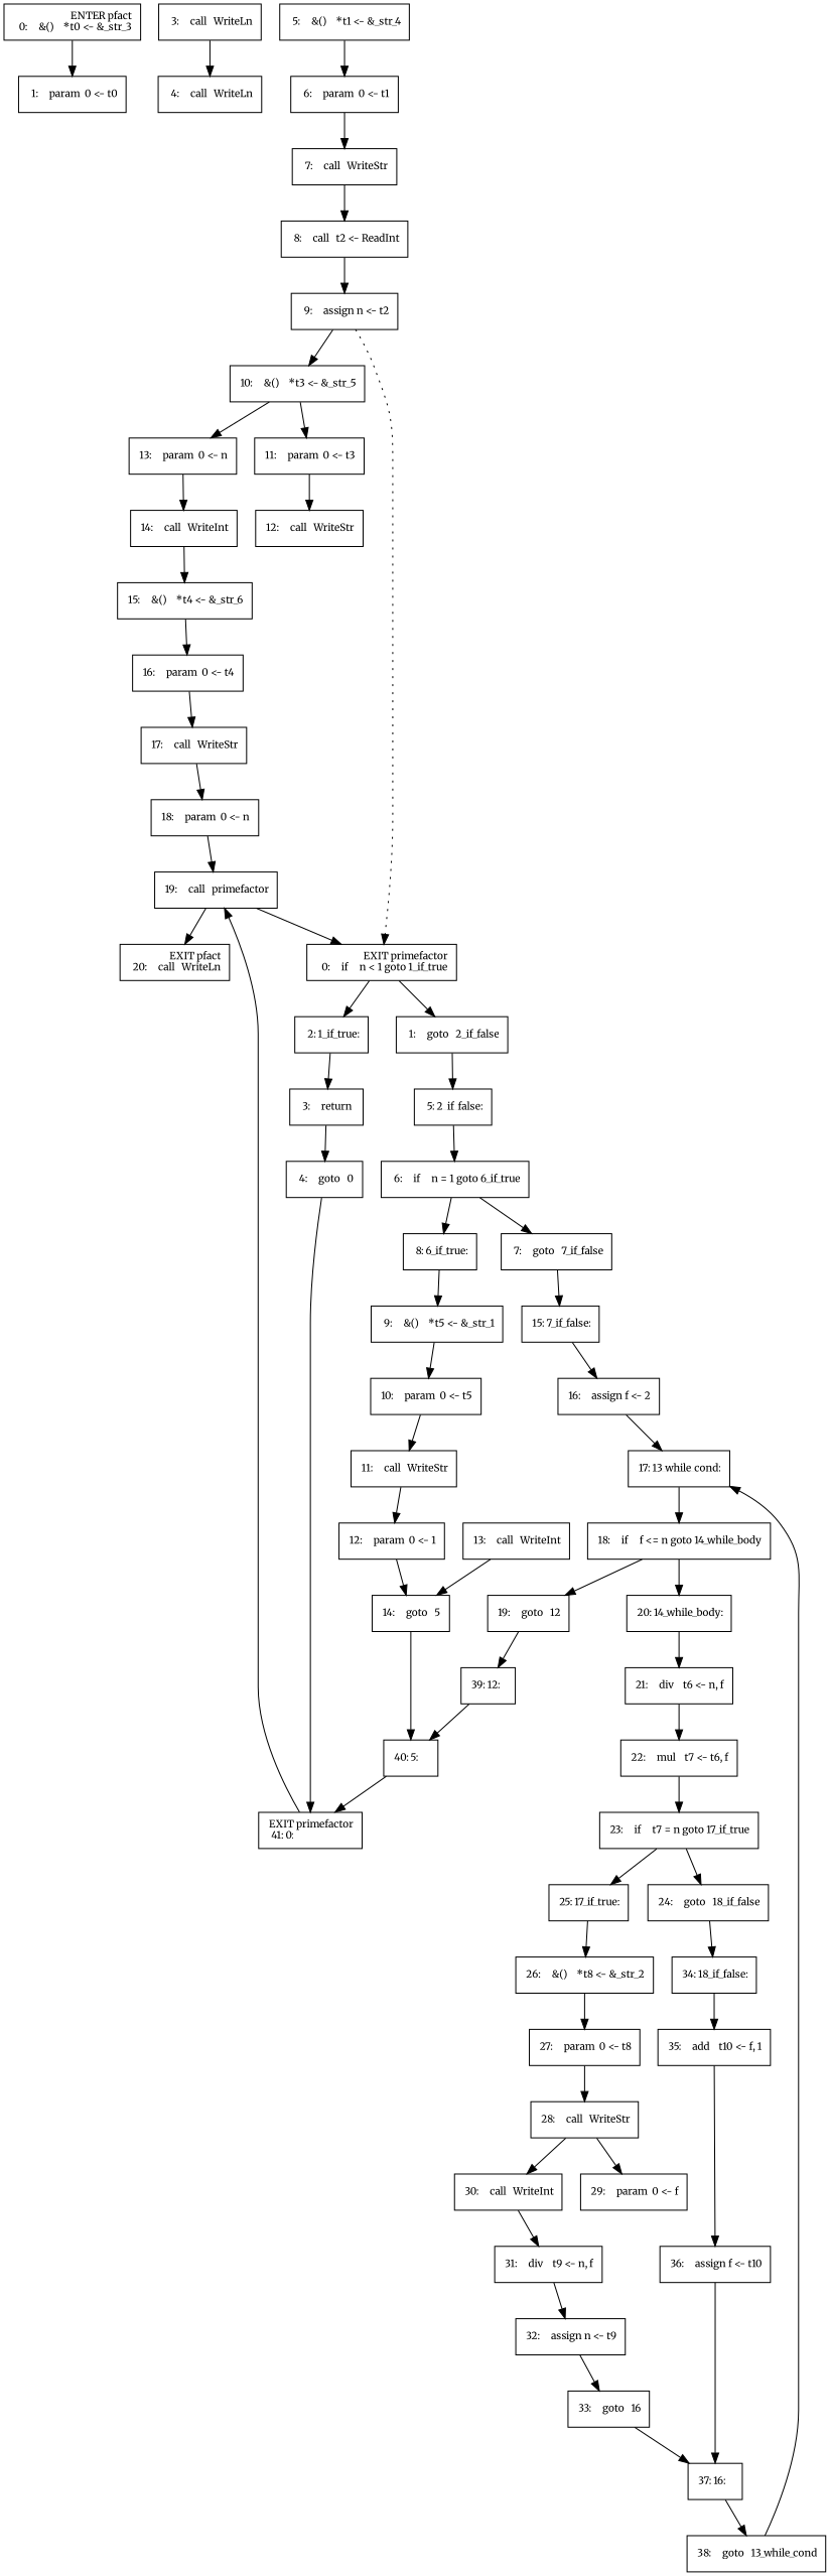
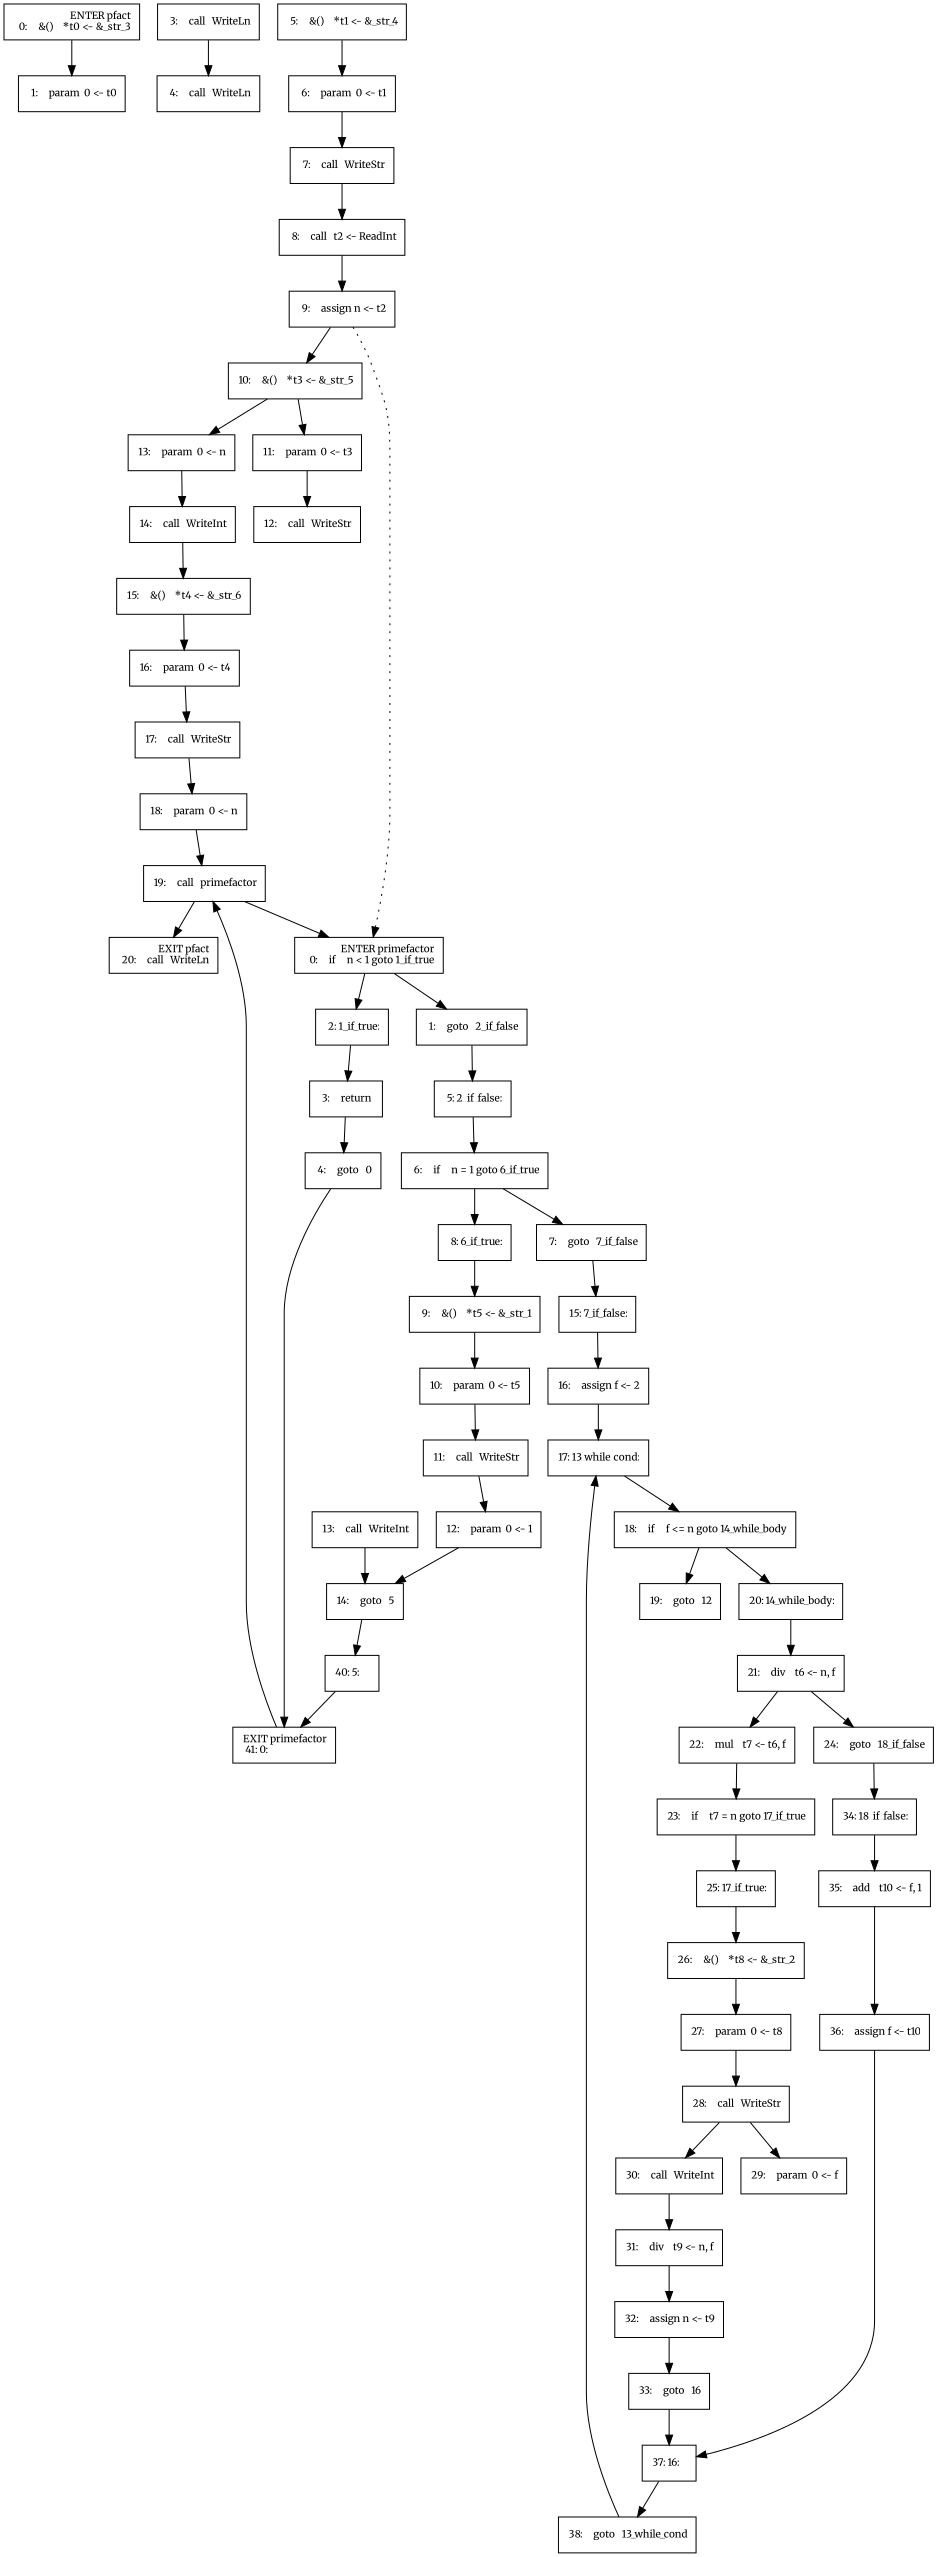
  digraph {
    fontname=Merriweather
    fontsize=10
    node [fontname=Merriweather fontsize=10 shape=box]
    edge [fontname=Merriweather fontsize=10]
    n1 [label=" ENTER pfact\r   0:     &()    *t0 <- &_str_3\l"]
    n2 [label="  1:     param  0 <- t0\l"]
    n3 [label="  3:     call   WriteLn\l"]
    n4 [label="  4:     call   WriteLn\l"]
    n5 [label="  5:     &()    *t1 <- &_str_4\l"]
    n6 [label="  6:     param  0 <- t1\l"]
    n7 [label="  7:     call   WriteStr\l"]
    n8 [label="  8:     call   t2 <- ReadInt\l"]
    n9 [label="  9:     assign n <- t2\l"]
    n10 [label=" 10:     &()    *t3 <- &_str_5\l"]
-   n11 [label=" EXIT primefactor\r   0:     if     n < 1 goto 1_if_true\l"]
+   n11 [label=" ENTER primefactor\r   0:     if     n < 1 goto 1_if_true\l"]
    n12 [label=" 11:     param  0 <- t3\l"]
    n13 [label=" 13:     param  0 <- n\l"]
    n14 [label="  2: 1_if_true:\l"]
    n15 [label="  1:     goto   2_if_false\l"]
    n16 [label=" 12:     call   WriteStr\l"]
    n17 [label="  3:     return \l"]
    n18 [label="  5: 2_if_false:\l"]
    n19 [label=" 14:     call   WriteInt\l"]
    n20 [label=" 15:     &()    *t4 <- &_str_6\l"]
    n21 [label=" 16:     param  0 <- t4\l"]
    n22 [label=" 17:     call   WriteStr\l"]
    n23 [label=" 18:     param  0 <- n\l"]
    n24 [label=" 19:     call   primefactor\l"]
    n25 [label=" EXIT pfact\r  20:     call   WriteLn\l"]
    n26 [label="  4:     goto   0\l"]
    n27 [label="  6:     if     n = 1 goto 6_if_true\l"]
    n28 [label="  8: 6_if_true:\l"]
    n29 [label="  7:     goto   7_if_false\l"]
    n30 [label=" EXIT primefactor\r  41: 0:\l"]
    n31 [label="  9:     &()    *t5 <- &_str_1\l"]
    n32 [label=" 15: 7_if_false:\l"]
    n33 [label=" 10:     param  0 <- t5\l"]
    n34 [label=" 16:     assign f <- 2\l"]
    n35 [label=" 17: 13_while_cond:\l"]
    n36 [label=" 11:     call   WriteStr\l"]
    n37 [label=" 12:     param  0 <- 1\l"]
    n38 [label=" 14:     goto   5\l"]
    n39 [label=" 13:     call   WriteInt\l"]
    n40 [label=" 40: 5:\l"]
    n41 [label=" 18:     if     f <= n goto 14_while_body\l"]
    n42 [label=" 20: 14_while_body:\l"]
    n43 [label=" 19:     goto   12\l"]
    n44 [label=" 21:     div    t6 <- n, f\l"]
-   n45 [label=" 39: 12:\l"]
    n46 [label=" 22:     mul    t7 <- t6, f\l"]
    n47 [label=" 23:     if     t7 = n goto 17_if_true\l"]
    n48 [label=" 25: 17_if_true:\l"]
    n49 [label=" 24:     goto   18_if_false\l"]
    n50 [label=" 26:     &()    *t8 <- &_str_2\l"]
    n51 [label=" 34: 18_if_false:\l"]
    n52 [label=" 27:     param  0 <- t8\l"]
    n53 [label=" 35:     add    t10 <- f, 1\l"]
    n54 [label=" 36:     assign f <- t10\l"]
    n55 [label=" 28:     call   WriteStr\l"]
    n56 [label=" 29:     param  0 <- f\l"]
    n57 [label=" 30:     call   WriteInt\l"]
    n58 [label=" 31:     div    t9 <- n, f\l"]
    n59 [label=" 32:     assign n <- t9\l"]
    n60 [label=" 33:     goto   16\l"]
    n61 [label=" 37: 16:\l"]
    n62 [label=" 38:     goto   13_while_cond\l"]
    n1 -> n2
    n3 -> n4
    n5 -> n6
    n6 -> n7
    n7 -> n8
    n8 -> n9
    n9 -> n10
    n9 -> n11 [style=dotted]
    n10 -> n12
    n10 -> n13
    n11 -> n14
    n11 -> n15
    n12 -> n16
    n13 -> n19
    n14 -> n17
    n15 -> n18
    n17 -> n26
    n18 -> n27
    n19 -> n20
    n20 -> n21
    n21 -> n22
    n22 -> n23
    n23 -> n24
    n24 -> n11
    n24 -> n25
    n26 -> n30
    n27 -> n28
    n27 -> n29
    n28 -> n31
    n29 -> n32
    n30 -> n24
    n31 -> n33
    n32 -> n34
    n33 -> n36
    n34 -> n35
    n35 -> n41
    n36 -> n37
    n37 -> n38
    n38 -> n40
    n39 -> n38
    n40 -> n30
    n41 -> n42
    n41 -> n43
    n42 -> n44
-   n43 -> n45
    n44 -> n46
-   n45 -> n40
    n46 -> n47
    n47 -> n48
-   n47 -> n49
+   n44 -> n49
    n48 -> n50
    n49 -> n51
    n50 -> n52
    n51 -> n53
    n52 -> n55
    n53 -> n54
    n54 -> n61
    n55 -> n56
    n55 -> n57
    n57 -> n58
    n58 -> n59
    n59 -> n60
    n60 -> n61
    n61 -> n62
    n62 -> n35
  }
